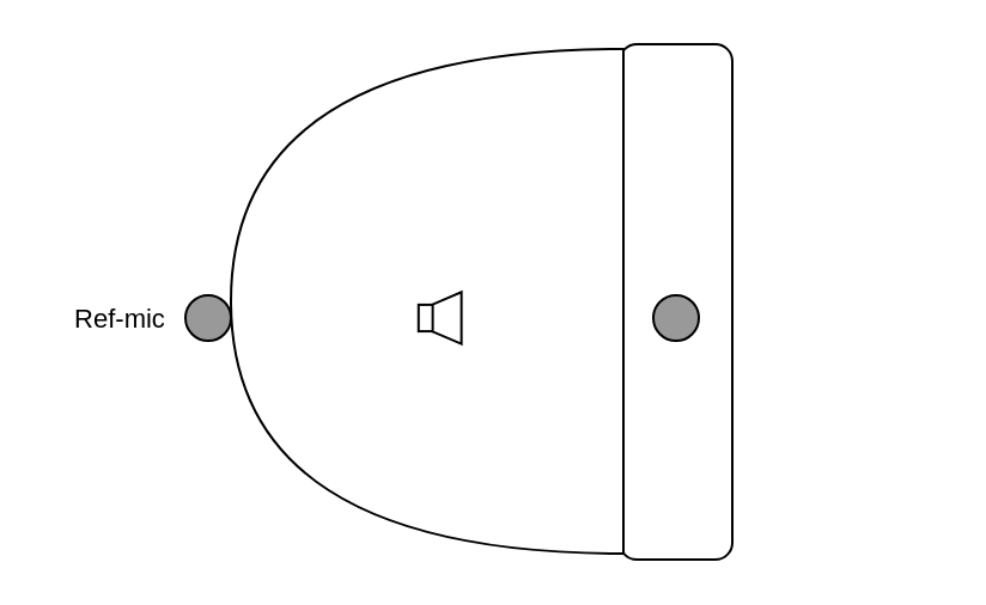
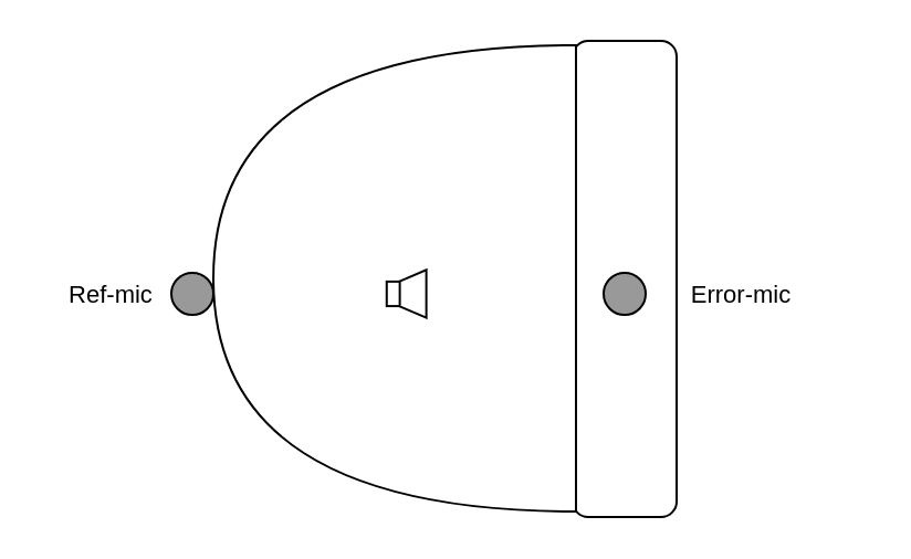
  <mxCell id="0" />
  <mxCell id="1" parent="0" />
  <mxCell id="2" value="" style="rounded=1;whiteSpace=wrap;html=1;rotation=90;" vertex="1" parent="1"><mxGeometry x="174.25" y="102.25" width="215.5" height="47" as="geometry" /></mxCell>
  <mxCell id="3" value="" style="shape=or;whiteSpace=wrap;html=1;rotation=-180;" vertex="1" parent="1"><mxGeometry x="96" y="20" width="164" height="211" as="geometry" /></mxCell>
  <mxCell id="4" value="" style="ellipse;whiteSpace=wrap;html=1;aspect=fixed;fillColor=#999999;" vertex="1" parent="1"><mxGeometry x="77" y="123" width="19" height="19" as="geometry" /></mxCell>
  <mxCell id="5" value="" style="ellipse;whiteSpace=wrap;html=1;aspect=fixed;fillColor=#999999;" vertex="1" parent="1"><mxGeometry x="272.5" y="123" width="19" height="19" as="geometry" /></mxCell>
  <mxCell id="6" value="" style="rounded=0;whiteSpace=wrap;html=1;fontSize=6;fillColor=#FFFFFF;rotation=-90;" vertex="1" parent="1"><mxGeometry x="172.46" y="128.89" width="11.09" height="7.22" as="geometry" /></mxCell>
  <mxCell id="7" value="" style="shape=trapezoid;perimeter=trapezoidPerimeter;whiteSpace=wrap;html=1;fixedSize=1;fontSize=6;fillColor=#FFFFFF;direction=west;rotation=90;size=5.12;" vertex="1" parent="1"><mxGeometry x="175.5" y="126.5" width="21.62" height="12" as="geometry" /></mxCell>
  <mxCell id="8" value="&lt;span style=&quot;font-size: 11px&quot;&gt;Ref-mic&lt;/span&gt;" style="text;html=1;strokeColor=none;fillColor=none;align=center;verticalAlign=middle;whiteSpace=wrap;rounded=0;fontSize=6;" vertex="1" parent="1"><mxGeometry x="20" y="117.5" width="60" height="30" as="geometry" /></mxCell>
+ <mxCell id="9" value="&lt;span style=&quot;font-size: 11px&quot;&gt;Error-mic&lt;/span&gt;" style="text;html=1;strokeColor=none;fillColor=none;align=center;verticalAlign=middle;whiteSpace=wrap;rounded=0;fontSize=6;" vertex="1" parent="1"><mxGeometry x="305" y="118" width="60" height="30" as="geometry" /></mxCell>
